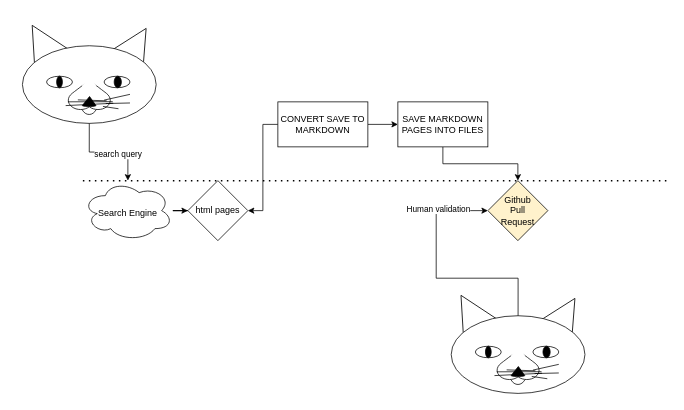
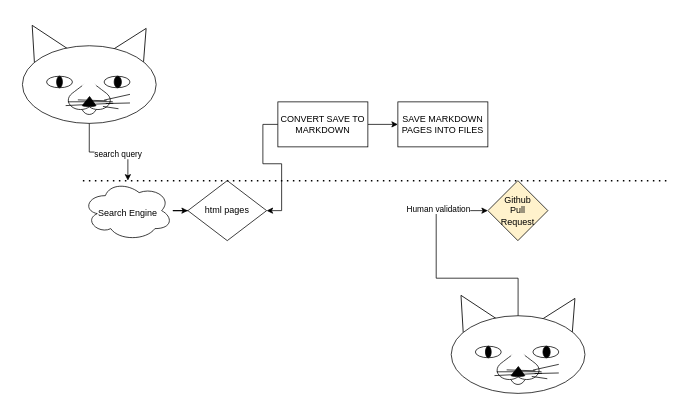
  <mxCell id="0" />
  <mxCell id="1" parent="0" />
  <mxCell id="2" value="" style="group" parent="1" vertex="1" connectable="0"><mxGeometry x="20" y="20" width="196.53" height="143.7" as="geometry" /></mxCell>
  <mxCell id="3" value="" style="verticalLabelPosition=bottom;verticalAlign=top;html=1;shape=mxgraph.basic.cone2;dx=0.5;dy=0.9;rotation=31;" parent="2" vertex="1"><mxGeometry x="133.639" y="12.925" width="51.775" height="57.526" as="geometry" /></mxCell>
  <mxCell id="4" value="" style="verticalLabelPosition=bottom;verticalAlign=top;html=1;shape=mxgraph.basic.cone2;dx=0.5;dy=0.9;rotation=-30;" parent="2" vertex="1"><mxGeometry x="10.914" y="9.09" width="51.775" height="57.526" as="geometry" /></mxCell>
  <mxCell id="5" value="" style="ellipse;whiteSpace=wrap;html=1;container=1;" parent="2" vertex="1"><mxGeometry x="9.38" y="40.154" width="178.335" height="103.546" as="geometry" /></mxCell>
  <mxCell id="6" value="" style="ellipse;whiteSpace=wrap;html=1;" parent="2" vertex="1"><mxGeometry x="41.595" y="80.805" width="34.516" height="15.34" as="geometry" /></mxCell>
  <mxCell id="7" value="" style="ellipse;whiteSpace=wrap;html=1;fillColor=#000000;" parent="2" vertex="1"><mxGeometry x="55.018" y="80.805" width="7.67" height="15.34" as="geometry" /></mxCell>
  <mxCell id="8" value="" style="ellipse;whiteSpace=wrap;html=1;" parent="2" vertex="1"><mxGeometry x="118.298" y="80.805" width="34.516" height="15.34" as="geometry" /></mxCell>
  <mxCell id="9" value="" style="ellipse;whiteSpace=wrap;html=1;fillColor=#000000;" parent="2" vertex="1"><mxGeometry x="131.721" y="80.805" width="9.588" height="15.34" as="geometry" /></mxCell>
  <mxCell id="10" value="" style="verticalLabelPosition=bottom;verticalAlign=top;html=1;shape=mxgraph.basic.heart;rotation=-180;fillColor=#FFFFFF;" parent="2" vertex="1"><mxGeometry x="68.824" y="86.174" width="59.445" height="40.268" as="geometry" /></mxCell>
  <mxCell id="11" value="" style="verticalLabelPosition=bottom;verticalAlign=top;html=1;shape=mxgraph.basic.arc;startAngle=0.347;endAngle=0.65;" parent="2" vertex="1"><mxGeometry x="86.85" y="101.131" width="23.011" height="30.68" as="geometry" /></mxCell>
  <mxCell id="12" value="" style="verticalLabelPosition=bottom;verticalAlign=top;html=1;shape=mxgraph.basic.cone2;dx=0.53;dy=0.9;fillColor=#000000;" parent="2" vertex="1"><mxGeometry x="89.247" y="107.842" width="18.217" height="13.423" as="geometry" /></mxCell>
  <mxCell id="13" value="" style="verticalLabelPosition=bottom;verticalAlign=top;html=1;shape=mxgraph.basic.cone2;dx=0.53;dy=0.9;fillColor=#FFFFFF;strokeColor=#FFFFFF;" parent="2" vertex="1"><mxGeometry x="89.247" y="80.997" width="18.217" height="13.423" as="geometry" /></mxCell>
  <mxCell id="14" value="" style="endArrow=none;html=1;rounded=0;" parent="2" edge="1"><mxGeometry width="50" height="50" relative="1" as="geometry"><mxPoint x="118.298" y="112.636" as="sourcePoint" /><mxPoint x="152.814" y="104.966" as="targetPoint" /></mxGeometry></mxCell>
  <mxCell id="15" value="" style="endArrow=none;html=1;rounded=0;entryX=0.796;entryY=0.741;entryDx=0;entryDy=0;entryPerimeter=0;" parent="2" edge="1"><mxGeometry width="50" height="50" relative="1" as="geometry"><mxPoint x="120.599" y="117.238" as="sourcePoint" /><mxPoint x="152.814" y="116.471" as="targetPoint" /></mxGeometry></mxCell>
  <mxCell id="16" value="" style="endArrow=none;html=1;rounded=0;entryX=0.71;entryY=0.815;entryDx=0;entryDy=0;entryPerimeter=0;" parent="2" edge="1"><mxGeometry width="50" height="50" relative="1" as="geometry"><mxPoint x="116.764" y="121.073" as="sourcePoint" /><mxPoint x="137.474" y="124.141" as="targetPoint" /></mxGeometry></mxCell>
  <mxCell id="17" value="" style="group;flipH=1;flipV=1;rotation=-180;direction=south;" parent="2" vertex="1" connectable="0"><mxGeometry x="35.38" y="115.27" width="36.9" height="14.62" as="geometry" /></mxCell>
  <mxCell id="18" value="" style="endArrow=none;html=1;rounded=0;" parent="17" edge="1"><mxGeometry width="50" height="50" relative="1" as="geometry"><mxPoint x="95.153" y="1.6" as="sourcePoint" /><mxPoint x="31.685" y="4.686" as="targetPoint" /></mxGeometry></mxCell>
  <mxCell id="19" value="" style="endArrow=none;html=1;rounded=0;entryX=0.796;entryY=0.741;entryDx=0;entryDy=0;entryPerimeter=0;" parent="17" edge="1"><mxGeometry width="50" height="50" relative="1" as="geometry"><mxPoint x="94.415" y="-0.512" as="sourcePoint" /><mxPoint x="34.637" y="-0.349" as="targetPoint" /></mxGeometry></mxCell>
  <mxCell id="20" value="" style="endArrow=none;html=1;rounded=0;entryX=0.71;entryY=0.815;entryDx=0;entryDy=0;entryPerimeter=0;" parent="17" edge="1"><mxGeometry width="50" height="50" relative="1" as="geometry"><mxPoint x="86.297" y="-1.649" as="sourcePoint" /><mxPoint x="47.921" y="-2.948" as="targetPoint" /></mxGeometry></mxCell>
  <mxCell id="21" value="" style="edgeStyle=orthogonalEdgeStyle;rounded=0;orthogonalLoop=1;jettySize=auto;html=1;" edge="1" parent="1" source="23" target="25"><mxGeometry relative="1" as="geometry" /></mxCell>
  <mxCell id="22" value="" style="edgeStyle=orthogonalEdgeStyle;rounded=0;orthogonalLoop=1;jettySize=auto;html=1;entryX=1;entryY=0.5;entryDx=0;entryDy=0;" edge="1" parent="1" source="23" target="26"><mxGeometry relative="1" as="geometry"><mxPoint x="270" y="165" as="targetPoint" /></mxGeometry></mxCell>
  <mxCell id="23" value="CONVERT SAVE TO MARKDOWN" style="whiteSpace=wrap;html=1;" vertex="1" parent="1"><mxGeometry x="370" y="135" width="120" height="60" as="geometry" /></mxCell>
- <mxCell id="24" value="" style="edgeStyle=orthogonalEdgeStyle;rounded=0;orthogonalLoop=1;jettySize=auto;html=1;" edge="1" parent="1" source="25" target="32"><mxGeometry relative="1" as="geometry" /></mxCell>
  <mxCell id="25" value="SAVE MARKDOWN PAGES INTO FILES" style="whiteSpace=wrap;html=1;" vertex="1" parent="1"><mxGeometry x="530" y="135" width="120" height="60" as="geometry" /></mxCell>
- <mxCell id="26" value="html pages" style="rhombus;whiteSpace=wrap;html=1;" vertex="1" parent="1"><mxGeometry x="250" y="240" width="80" height="80" as="geometry" /></mxCell>
+ <mxCell id="26" value="html pages" style="rhombus;whiteSpace=wrap;html=1;" vertex="1" parent="1"><mxGeometry x="250" y="240" width="105" height="80" as="geometry" /></mxCell>
  <mxCell id="27" value="" style="edgeStyle=orthogonalEdgeStyle;rounded=0;orthogonalLoop=1;jettySize=auto;html=1;exitX=0.5;exitY=1;exitDx=0;exitDy=0;" edge="1" parent="1" source="5" target="30"><mxGeometry relative="1" as="geometry"><mxPoint x="115" y="195" as="sourcePoint" /></mxGeometry></mxCell>
  <mxCell id="28" value="search query" style="edgeLabel;html=1;align=center;verticalAlign=middle;resizable=0;points=[];" vertex="1" connectable="0" parent="27"><mxGeometry x="0.183" y="-3" relative="1" as="geometry"><mxPoint as="offset" /></mxGeometry></mxCell>
  <mxCell id="29" value="" style="edgeStyle=orthogonalEdgeStyle;rounded=0;orthogonalLoop=1;jettySize=auto;html=1;" edge="1" parent="1" source="30" target="26"><mxGeometry relative="1" as="geometry" /></mxCell>
  <mxCell id="30" value="&lt;div style=&quot;text-align: left;&quot;&gt;&lt;span style=&quot;background-color: initial;&quot;&gt;&lt;br&gt;&lt;/span&gt;&lt;/div&gt;&lt;div style=&quot;text-align: left;&quot;&gt;&lt;span style=&quot;background-color: initial;&quot;&gt;&lt;br&gt;&lt;/span&gt;&lt;/div&gt;&lt;div style=&quot;text-align: left;&quot;&gt;&lt;span style=&quot;background-color: initial;&quot;&gt;Search Engine&lt;/span&gt;&lt;br&gt;&lt;/div&gt;" style="ellipse;shape=cloud;whiteSpace=wrap;html=1;verticalAlign=top;align=center;" vertex="1" parent="1"><mxGeometry x="110" y="240" width="120" height="80" as="geometry" /></mxCell>
  <mxCell id="31" value="" style="endArrow=none;dashed=1;html=1;dashPattern=1 3;strokeWidth=2;rounded=0;" edge="1" parent="1"><mxGeometry width="50" height="50" relative="1" as="geometry"><mxPoint x="110" y="240" as="sourcePoint" /><mxPoint x="890" y="240" as="targetPoint" /></mxGeometry></mxCell>
  <mxCell id="32" value="Github&lt;br&gt;Pull&lt;br&gt;Request" style="rhombus;whiteSpace=wrap;html=1;fillColor=#fff2cc;" vertex="1" parent="1"><mxGeometry x="650" y="240" width="80" height="80" as="geometry" /></mxCell>
  <mxCell id="33" value="" style="group" vertex="1" connectable="0" parent="1"><mxGeometry x="591.74" y="380" width="196.53" height="143.7" as="geometry" /></mxCell>
  <mxCell id="34" value="" style="verticalLabelPosition=bottom;verticalAlign=top;html=1;shape=mxgraph.basic.cone2;dx=0.5;dy=0.9;rotation=31;" vertex="1" parent="33"><mxGeometry x="133.639" y="12.925" width="51.775" height="57.526" as="geometry" /></mxCell>
  <mxCell id="35" value="" style="verticalLabelPosition=bottom;verticalAlign=top;html=1;shape=mxgraph.basic.cone2;dx=0.5;dy=0.9;rotation=-30;" vertex="1" parent="33"><mxGeometry x="10.914" y="9.09" width="51.775" height="57.526" as="geometry" /></mxCell>
  <mxCell id="36" value="" style="ellipse;whiteSpace=wrap;html=1;container=1;" vertex="1" parent="33"><mxGeometry x="9.38" y="40.154" width="178.335" height="103.546" as="geometry" /></mxCell>
  <mxCell id="37" value="" style="ellipse;whiteSpace=wrap;html=1;" vertex="1" parent="33"><mxGeometry x="41.595" y="80.805" width="34.516" height="15.34" as="geometry" /></mxCell>
  <mxCell id="38" value="" style="ellipse;whiteSpace=wrap;html=1;fillColor=#000000;" vertex="1" parent="33"><mxGeometry x="55.018" y="80.805" width="7.67" height="15.34" as="geometry" /></mxCell>
  <mxCell id="39" value="" style="ellipse;whiteSpace=wrap;html=1;" vertex="1" parent="33"><mxGeometry x="118.298" y="80.805" width="34.516" height="15.34" as="geometry" /></mxCell>
  <mxCell id="40" value="" style="ellipse;whiteSpace=wrap;html=1;fillColor=#000000;" vertex="1" parent="33"><mxGeometry x="131.721" y="80.805" width="9.588" height="15.34" as="geometry" /></mxCell>
  <mxCell id="41" value="" style="verticalLabelPosition=bottom;verticalAlign=top;html=1;shape=mxgraph.basic.heart;rotation=-180;fillColor=#FFFFFF;" vertex="1" parent="33"><mxGeometry x="68.824" y="86.174" width="59.445" height="40.268" as="geometry" /></mxCell>
  <mxCell id="42" value="" style="verticalLabelPosition=bottom;verticalAlign=top;html=1;shape=mxgraph.basic.arc;startAngle=0.347;endAngle=0.65;" vertex="1" parent="33"><mxGeometry x="86.85" y="101.131" width="23.011" height="30.68" as="geometry" /></mxCell>
  <mxCell id="43" value="" style="verticalLabelPosition=bottom;verticalAlign=top;html=1;shape=mxgraph.basic.cone2;dx=0.53;dy=0.9;fillColor=#000000;" vertex="1" parent="33"><mxGeometry x="89.247" y="107.842" width="18.217" height="13.423" as="geometry" /></mxCell>
  <mxCell id="44" value="" style="verticalLabelPosition=bottom;verticalAlign=top;html=1;shape=mxgraph.basic.cone2;dx=0.53;dy=0.9;fillColor=#FFFFFF;strokeColor=#FFFFFF;" vertex="1" parent="33"><mxGeometry x="89.247" y="80.997" width="18.217" height="13.423" as="geometry" /></mxCell>
  <mxCell id="45" value="" style="endArrow=none;html=1;rounded=0;" edge="1" parent="33"><mxGeometry width="50" height="50" relative="1" as="geometry"><mxPoint x="118.298" y="112.636" as="sourcePoint" /><mxPoint x="152.814" y="104.966" as="targetPoint" /></mxGeometry></mxCell>
  <mxCell id="46" value="" style="endArrow=none;html=1;rounded=0;entryX=0.796;entryY=0.741;entryDx=0;entryDy=0;entryPerimeter=0;" edge="1" parent="33"><mxGeometry width="50" height="50" relative="1" as="geometry"><mxPoint x="120.599" y="117.238" as="sourcePoint" /><mxPoint x="152.814" y="116.471" as="targetPoint" /></mxGeometry></mxCell>
  <mxCell id="47" value="" style="endArrow=none;html=1;rounded=0;entryX=0.71;entryY=0.815;entryDx=0;entryDy=0;entryPerimeter=0;" edge="1" parent="33"><mxGeometry width="50" height="50" relative="1" as="geometry"><mxPoint x="116.764" y="121.073" as="sourcePoint" /><mxPoint x="137.474" y="124.141" as="targetPoint" /></mxGeometry></mxCell>
  <mxCell id="48" value="" style="group;flipH=1;flipV=1;rotation=-180;direction=south;" vertex="1" connectable="0" parent="33"><mxGeometry x="35.38" y="115.27" width="36.9" height="14.62" as="geometry" /></mxCell>
  <mxCell id="49" value="" style="endArrow=none;html=1;rounded=0;" edge="1" parent="48"><mxGeometry width="50" height="50" relative="1" as="geometry"><mxPoint x="95.153" y="1.6" as="sourcePoint" /><mxPoint x="31.685" y="4.686" as="targetPoint" /></mxGeometry></mxCell>
  <mxCell id="50" value="" style="endArrow=none;html=1;rounded=0;entryX=0.796;entryY=0.741;entryDx=0;entryDy=0;entryPerimeter=0;" edge="1" parent="48"><mxGeometry width="50" height="50" relative="1" as="geometry"><mxPoint x="94.415" y="-0.512" as="sourcePoint" /><mxPoint x="34.637" y="-0.349" as="targetPoint" /></mxGeometry></mxCell>
  <mxCell id="51" value="" style="endArrow=none;html=1;rounded=0;entryX=0.71;entryY=0.815;entryDx=0;entryDy=0;entryPerimeter=0;" edge="1" parent="48"><mxGeometry width="50" height="50" relative="1" as="geometry"><mxPoint x="86.297" y="-1.649" as="sourcePoint" /><mxPoint x="47.921" y="-2.948" as="targetPoint" /></mxGeometry></mxCell>
  <mxCell id="52" style="edgeStyle=orthogonalEdgeStyle;rounded=0;orthogonalLoop=1;jettySize=auto;html=1;entryX=0;entryY=0.5;entryDx=0;entryDy=0;" edge="1" parent="1" source="36" target="32"><mxGeometry relative="1" as="geometry" /></mxCell>
  <mxCell id="53" value="Human validation" style="edgeLabel;html=1;align=center;verticalAlign=middle;resizable=0;points=[];" vertex="1" connectable="0" parent="52"><mxGeometry x="0.586" y="3" relative="1" as="geometry"><mxPoint as="offset" /></mxGeometry></mxCell>
